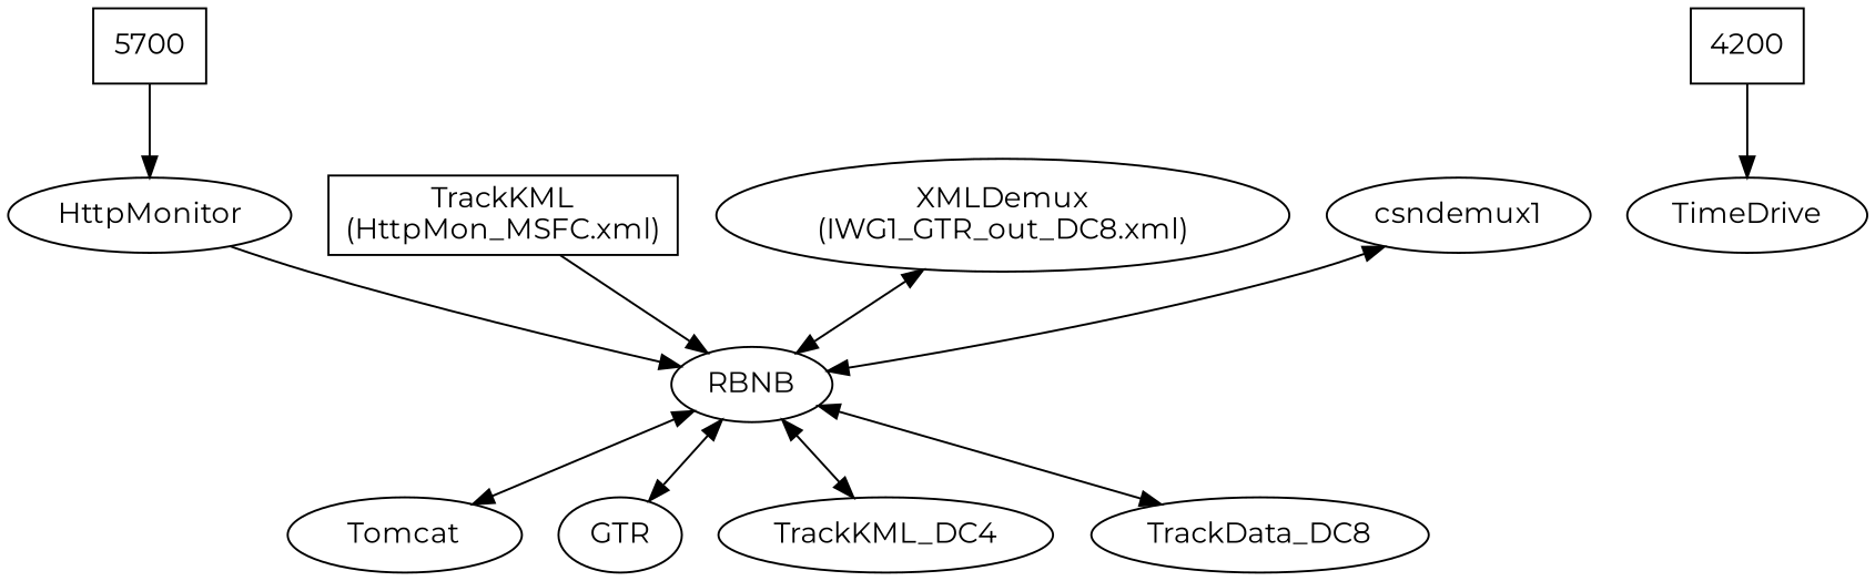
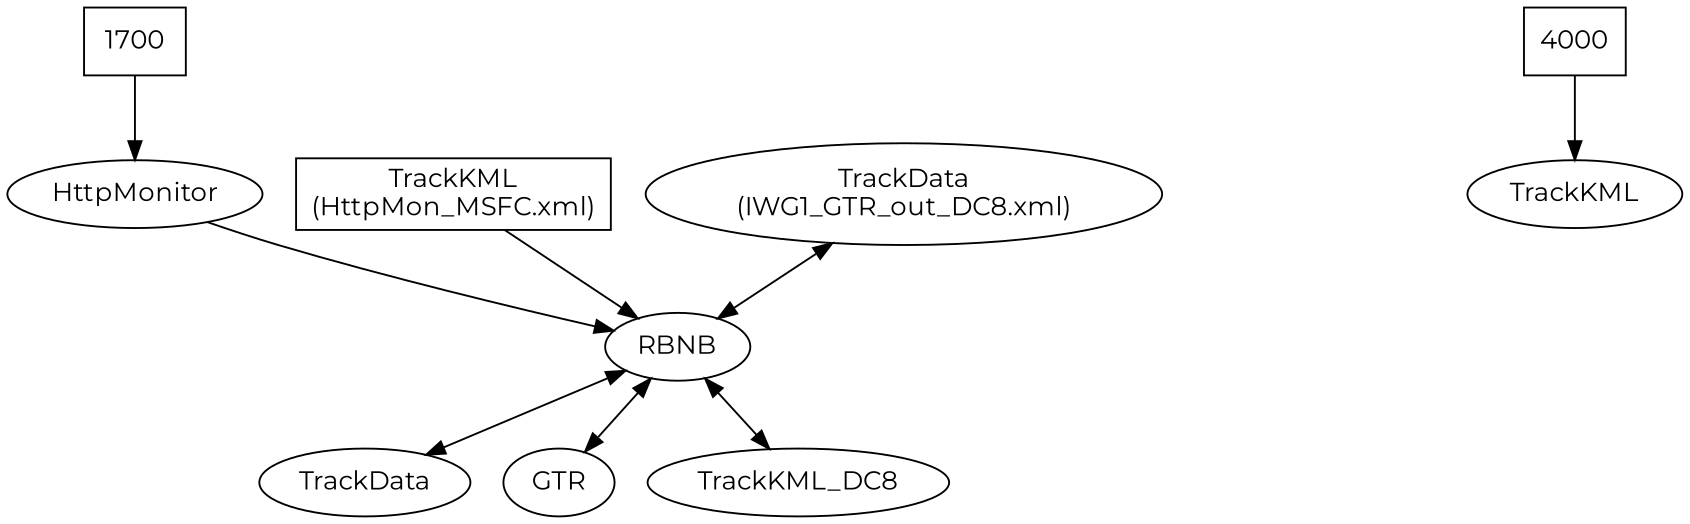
  digraph {
    constraint=false
    fontname=Montserrat
    rankdir=TB
    node [fontname=Montserrat]
    edge [fontname=Montserrat dir=both]
-   n1 [label=5700 shape=box]
+   n1 [label=1700 shape=box]
    n2 [label=HttpMonitor]
    RBNB
    n4 [label="TrackKML\n(HttpMon_MSFC.xml)" shape=box]
-   Tomcat
+   Tomcat [label=TrackData]
    n6 [label=GTR]
-   TrackKML_DC8 [label=TrackKML_DC4]
-   TrackData_DC8
-   n9 [label=4200 shape=box]
-   TimeDrive
-   n11 [label="XMLDemux\n(IWG1_GTR_out_DC8.xml)"]
-   csndemux1
+   TrackKML_DC8
+   n9 [label=4000 shape=box]
+   TimeDrive [label=TrackKML]
+   n11 [label="TrackData\n(IWG1_GTR_out_DC8.xml)"]
    n1 -> n2 [dir=""]
    n2 -> RBNB [dir=""]
    RBNB -> Tomcat
    RBNB -> n6
    RBNB -> TrackKML_DC8
-   RBNB -> TrackData_DC8
    n4 -> RBNB [dir=""]
    n9 -> TimeDrive [dir=""]
    n11 -> RBNB
-   csndemux1 -> RBNB
  }
